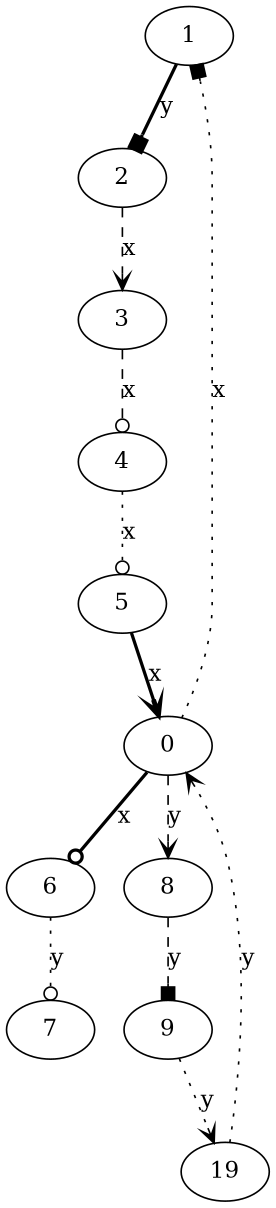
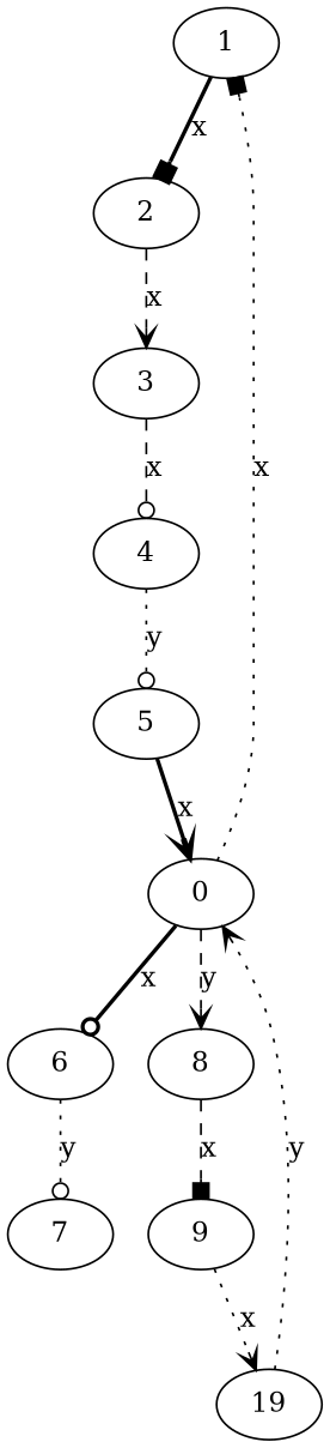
  digraph {
    edge [arrowhead=vee style=dotted]
    1
    2
    3
    4
    5
    0
    6
    8
    7
    9
    n11 [label=19]
-   1 -> 2 [arrowhead=box label=y style=bold]
+   1 -> 2 [arrowhead=box label=x style=bold]
    2 -> 3 [label=x style=dashed]
    3 -> 4 [arrowhead=odot label=x style=dashed]
-   4 -> 5 [arrowhead=odot label=x]
+   4 -> 5 [arrowhead=odot label=y]
    5 -> 0 [label=x style=bold]
    0 -> 1 [arrowhead=box label=x]
    0 -> 6 [arrowhead=odot label=x style=bold]
    0 -> 8 [label=y style=dashed]
    6 -> 7 [arrowhead=odot label=y]
-   8 -> 9 [arrowhead=box label=y style=dashed]
-   9 -> n11 [label=y]
+   8 -> 9 [arrowhead=box label=x style=dashed]
+   9 -> n11 [label=x]
    n11 -> 0 [label=y]
  }
